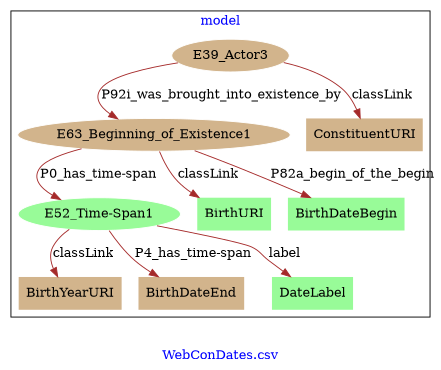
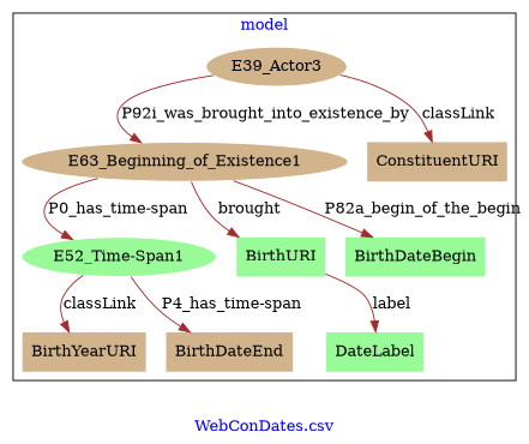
  digraph {
    fontcolor=blue
    label="WebConDates.csv"
    remincross=true
    node [fillcolor=tan style=filled shape=plaintext]
    edge [color=brown fontcolor=black]
    n1 [color=white label=E39_Actor3 shape=""]
    n2 [color=white label=E63_Beginning_of_Existence1 shape=""]
    n3 [color=white fillcolor=palegreen label="E52_Time-Span1" shape=""]
    n4 [fillcolor=palegreen label=DateLabel]
    n5 [fillcolor=palegreen label=BirthURI]
    n6 [label=ConstituentURI]
    n7 [label=BirthYearURI]
    n8 [fillcolor=palegreen label=BirthDateBegin]
    n9 [label=BirthDateEnd]
    subgraph cluster_1 {
      label=model
      n1
      n2
      n3
      n4
      n5
      n6
      n7
      n8
      n9
    }
    n1 -> n2 [label=P92i_was_brought_into_existence_by]
    n1 -> n6 [label=classLink]
    n2 -> n3 [label="P0_has_time-span"]
-   n2 -> n5 [label=classLink]
+   n2 -> n5 [label=brought]
    n2 -> n8 [label=P82a_begin_of_the_begin]
-   n3 -> n4 [label=label]
+   n5 -> n4 [label=label]
    n3 -> n7 [label=classLink]
    n3 -> n9 [label="P4_has_time-span"]
  }
